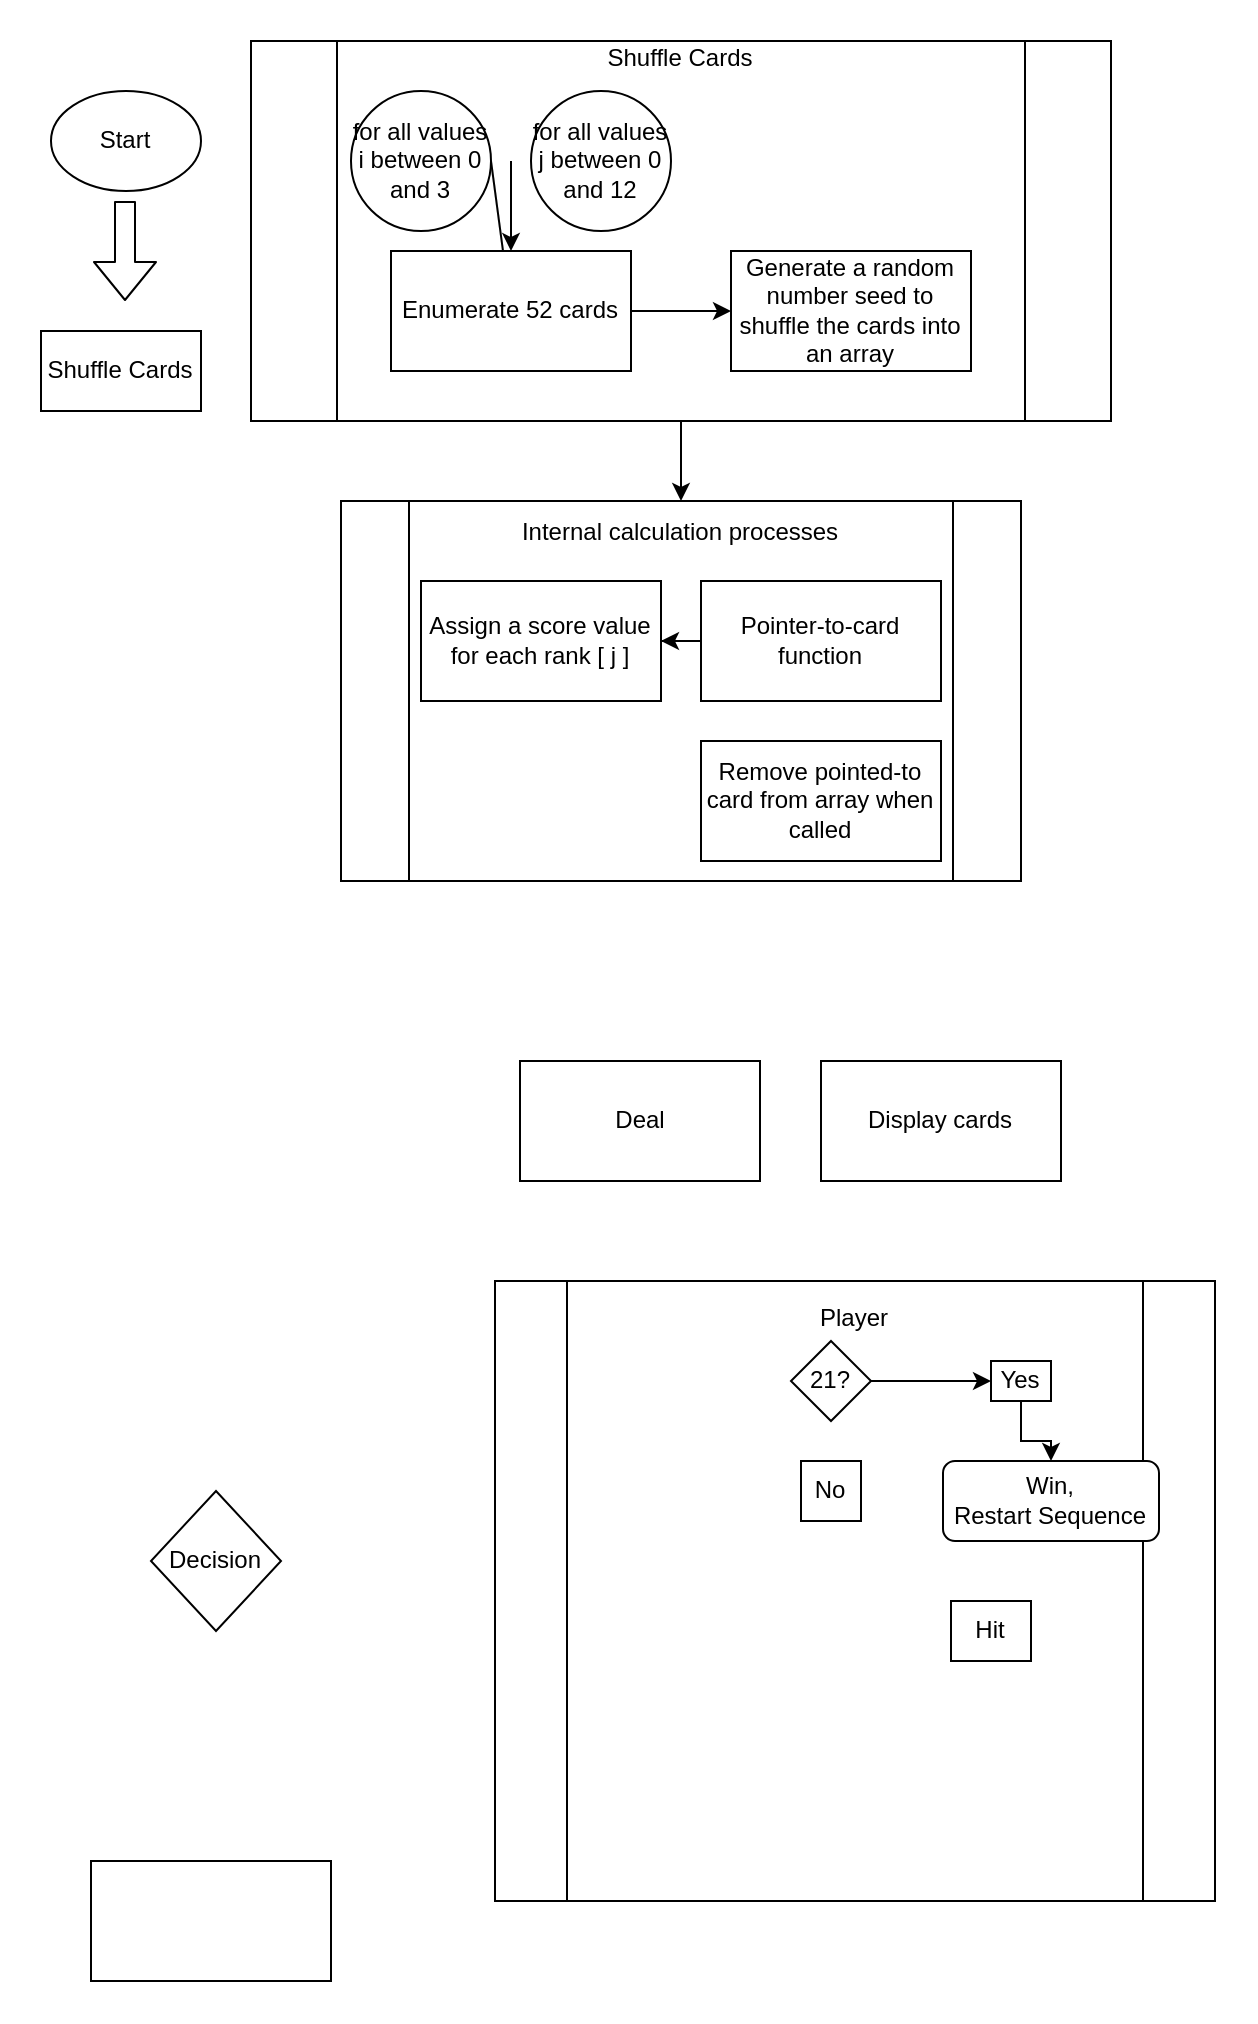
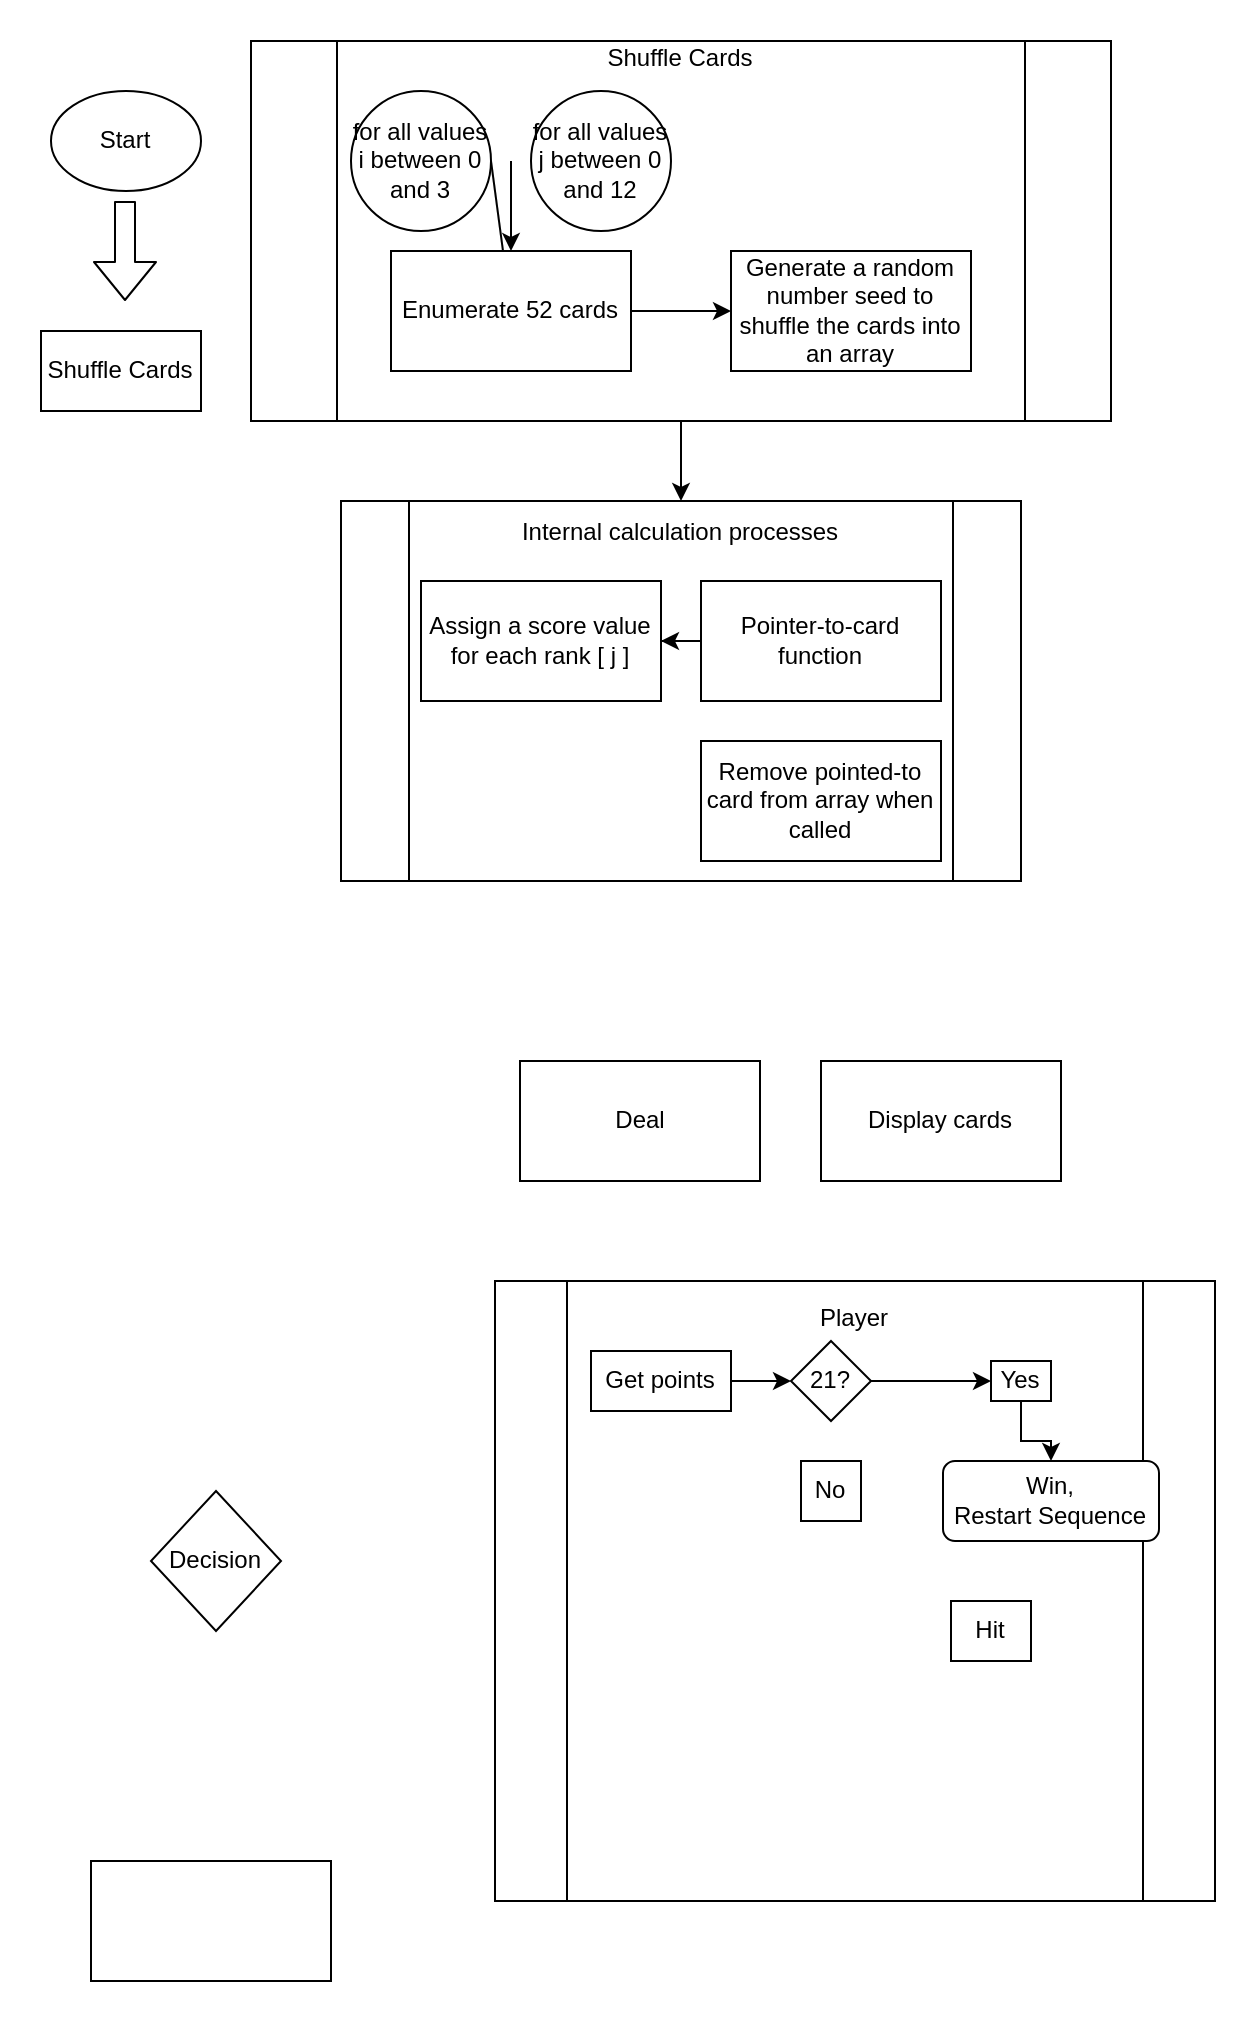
  <mxCell id="0" />
  <mxCell id="1" parent="0" />
  <mxCell id="2" value="Start" style="ellipse;whiteSpace=wrap;html=1;" vertex="1" parent="1"><mxGeometry x="25" y="45" width="75" height="50" as="geometry" /></mxCell>
  <mxCell id="3" value="" style="shape=flexArrow;endArrow=classic;html=1;" edge="1" parent="1"><mxGeometry width="50" height="50" relative="1" as="geometry"><mxPoint x="62" y="100" as="sourcePoint" /><mxPoint x="62" y="150" as="targetPoint" /></mxGeometry></mxCell>
  <mxCell id="4" value="Shuffle Cards" style="rounded=0;whiteSpace=wrap;html=1;" vertex="1" parent="1"><mxGeometry x="20" y="165" width="80" height="40" as="geometry" /></mxCell>
  <mxCell id="5" style="edgeStyle=orthogonalEdgeStyle;rounded=0;orthogonalLoop=1;jettySize=auto;html=1;entryX=0.5;entryY=0;entryDx=0;entryDy=0;" edge="1" parent="1" source="6" target="14"><mxGeometry relative="1" as="geometry" /></mxCell>
  <mxCell id="6" value="&lt;div&gt;Shuffle Cards&lt;/div&gt;&lt;div&gt;&lt;br&gt;&lt;/div&gt;&lt;div&gt;&lt;br&gt;&lt;/div&gt;&lt;div&gt;&lt;br&gt;&lt;/div&gt;&lt;div&gt;&lt;br&gt;&lt;/div&gt;&lt;div&gt;&lt;br&gt;&lt;/div&gt;&lt;div&gt;&lt;br&gt;&lt;/div&gt;&lt;div&gt;&lt;br&gt;&lt;/div&gt;&lt;div&gt;&lt;br&gt;&lt;/div&gt;&lt;div&gt;&lt;br&gt;&lt;/div&gt;&lt;div&gt;&lt;br&gt;&lt;/div&gt;&lt;div&gt;&lt;br&gt;&lt;/div&gt;&lt;div&gt;&lt;br&gt;&lt;/div&gt;" style="shape=process;whiteSpace=wrap;html=1;backgroundOutline=1;" vertex="1" parent="1"><mxGeometry x="125" y="20" width="430" height="190" as="geometry" /></mxCell>
  <mxCell id="7" value="Enumerate 52 cards" style="rounded=0;whiteSpace=wrap;html=1;" vertex="1" parent="1"><mxGeometry x="195" y="125" width="120" height="60" as="geometry" /></mxCell>
  <mxCell id="8" value="for all values i between 0 and 3" style="ellipse;whiteSpace=wrap;html=1;aspect=fixed;" vertex="1" parent="1"><mxGeometry x="175" y="45" width="70" height="70" as="geometry" /></mxCell>
  <mxCell id="9" value="for all values j between 0 and 12" style="ellipse;whiteSpace=wrap;html=1;aspect=fixed;" vertex="1" parent="1"><mxGeometry x="265" y="45" width="70" height="70" as="geometry" /></mxCell>
  <mxCell id="10" value="" style="endArrow=none;html=1;exitX=1;exitY=0.5;exitDx=0;exitDy=0;" edge="1" parent="1" source="8" target="7"><mxGeometry width="50" height="50" relative="1" as="geometry"><mxPoint x="45" y="330" as="sourcePoint" /><mxPoint x="95" y="280" as="targetPoint" /></mxGeometry></mxCell>
  <mxCell id="11" value="Generate a random number seed to shuffle the cards into an array" style="rounded=0;whiteSpace=wrap;html=1;" vertex="1" parent="1"><mxGeometry x="365" y="125" width="120" height="60" as="geometry" /></mxCell>
  <mxCell id="12" value="" style="endArrow=classic;html=1;entryX=0.5;entryY=0;entryDx=0;entryDy=0;" edge="1" parent="1" target="7"><mxGeometry width="50" height="50" relative="1" as="geometry"><mxPoint x="255" y="80" as="sourcePoint" /><mxPoint x="95" y="280" as="targetPoint" /></mxGeometry></mxCell>
  <mxCell id="13" value="" style="endArrow=classic;html=1;entryX=0;entryY=0.5;entryDx=0;entryDy=0;exitX=1;exitY=0.5;exitDx=0;exitDy=0;" edge="1" parent="1" source="7" target="11"><mxGeometry width="50" height="50" relative="1" as="geometry"><mxPoint x="45" y="330" as="sourcePoint" /><mxPoint x="95" y="280" as="targetPoint" /></mxGeometry></mxCell>
  <mxCell id="14" value="&lt;div&gt;Internal calculation processes&lt;/div&gt;&lt;div&gt;&lt;br&gt;&lt;/div&gt;&lt;div&gt;&lt;br&gt;&lt;/div&gt;&lt;div&gt;&lt;br&gt;&lt;/div&gt;&lt;div&gt;&lt;br&gt;&lt;/div&gt;&lt;div&gt;&lt;br&gt;&lt;/div&gt;&lt;div&gt;&lt;br&gt;&lt;/div&gt;&lt;div&gt;&lt;br&gt;&lt;/div&gt;&lt;div&gt;&lt;br&gt;&lt;/div&gt;&lt;div&gt;&lt;br&gt;&lt;/div&gt;&lt;div&gt;&lt;br&gt;&lt;/div&gt;&lt;div&gt;&lt;br&gt;&lt;/div&gt;" style="shape=process;whiteSpace=wrap;html=1;backgroundOutline=1;" vertex="1" parent="1"><mxGeometry x="170" y="250" width="340" height="190" as="geometry" /></mxCell>
  <mxCell id="15" value="Assign a score value for each rank [ j ]" style="rounded=0;whiteSpace=wrap;html=1;" vertex="1" parent="1"><mxGeometry x="210" y="290" width="120" height="60" as="geometry" /></mxCell>
  <mxCell id="16" style="edgeStyle=orthogonalEdgeStyle;rounded=0;orthogonalLoop=1;jettySize=auto;html=1;" edge="1" parent="1" source="17" target="15"><mxGeometry relative="1" as="geometry" /></mxCell>
  <mxCell id="17" value="Pointer-to-card function" style="rounded=0;whiteSpace=wrap;html=1;" vertex="1" parent="1"><mxGeometry x="350" y="290" width="120" height="60" as="geometry" /></mxCell>
  <mxCell id="18" value="Remove pointed-to card from array when called" style="rounded=0;whiteSpace=wrap;html=1;" vertex="1" parent="1"><mxGeometry x="350" y="370" width="120" height="60" as="geometry" /></mxCell>
  <mxCell id="19" value="Deal" style="rounded=0;whiteSpace=wrap;html=1;" vertex="1" parent="1"><mxGeometry x="259.5" y="530" width="120" height="60" as="geometry" /></mxCell>
  <mxCell id="20" value="&lt;div&gt;Player&lt;/div&gt;&lt;div&gt;&lt;br&gt;&lt;/div&gt;&lt;div&gt;&lt;br&gt;&lt;/div&gt;&lt;div&gt;&lt;br&gt;&lt;/div&gt;&lt;div&gt;&lt;br&gt;&lt;/div&gt;&lt;div&gt;&lt;br&gt;&lt;/div&gt;&lt;div&gt;&lt;br&gt;&lt;/div&gt;&lt;div&gt;&lt;br&gt;&lt;/div&gt;&lt;div&gt;&lt;br&gt;&lt;/div&gt;&lt;div&gt;&lt;br&gt;&lt;/div&gt;&lt;div&gt;&lt;br&gt;&lt;/div&gt;&lt;div&gt;&lt;br&gt;&lt;/div&gt;&lt;div&gt;&lt;br&gt;&lt;/div&gt;&lt;div&gt;&lt;br&gt;&lt;/div&gt;&lt;div&gt;&lt;br&gt;&lt;/div&gt;&lt;div&gt;&lt;br&gt;&lt;/div&gt;&lt;div&gt;&lt;br&gt;&lt;/div&gt;&lt;div&gt;&lt;br&gt;&lt;/div&gt;&lt;div&gt;&lt;br&gt;&lt;/div&gt;&lt;div&gt;&lt;br&gt;&lt;/div&gt;" style="shape=process;whiteSpace=wrap;html=1;backgroundOutline=1;" vertex="1" parent="1"><mxGeometry x="247" y="640" width="360" height="310" as="geometry" /></mxCell>
  <mxCell id="21" value="Display cards" style="rounded=0;whiteSpace=wrap;html=1;" vertex="1" parent="1"><mxGeometry x="410" y="530" width="120" height="60" as="geometry" /></mxCell>
+ <mxCell id="22" style="edgeStyle=orthogonalEdgeStyle;rounded=0;orthogonalLoop=1;jettySize=auto;html=1;entryX=0;entryY=0.5;entryDx=0;entryDy=0;" edge="1" parent="1" source="23" target="26"><mxGeometry relative="1" as="geometry" /></mxCell>
+ <mxCell id="23" value="Get points" style="rounded=0;whiteSpace=wrap;html=1;" vertex="1" parent="1"><mxGeometry x="295" y="675" width="70" height="30" as="geometry" /></mxCell>
  <mxCell id="24" value="" style="rounded=0;whiteSpace=wrap;html=1;" vertex="1" parent="1"><mxGeometry x="45" y="930" width="120" height="60" as="geometry" /></mxCell>
  <mxCell id="25" style="edgeStyle=orthogonalEdgeStyle;rounded=0;orthogonalLoop=1;jettySize=auto;html=1;entryX=0;entryY=0.5;entryDx=0;entryDy=0;" edge="1" parent="1" source="26" target="28"><mxGeometry relative="1" as="geometry" /></mxCell>
  <mxCell id="26" value="21?" style="rhombus;whiteSpace=wrap;html=1;" vertex="1" parent="1"><mxGeometry x="395" y="670" width="40" height="40" as="geometry" /></mxCell>
  <mxCell id="27" style="edgeStyle=orthogonalEdgeStyle;rounded=0;orthogonalLoop=1;jettySize=auto;html=1;entryX=0.5;entryY=0;entryDx=0;entryDy=0;" edge="1" parent="1" source="28" target="29"><mxGeometry relative="1" as="geometry" /></mxCell>
  <mxCell id="28" value="Yes" style="rounded=0;whiteSpace=wrap;html=1;" vertex="1" parent="1"><mxGeometry x="495" y="680" width="30" height="20" as="geometry" /></mxCell>
  <mxCell id="29" value="&lt;div&gt;Win,&lt;/div&gt;&lt;div&gt;Restart Sequence&lt;/div&gt;" style="rounded=1;whiteSpace=wrap;html=1;" vertex="1" parent="1"><mxGeometry x="471" y="730" width="108" height="40" as="geometry" /></mxCell>
  <mxCell id="30" value="No" style="rounded=0;whiteSpace=wrap;html=1;" vertex="1" parent="1"><mxGeometry x="400" y="730" width="30" height="30" as="geometry" /></mxCell>
  <mxCell id="31" value="Decision" style="rhombus;whiteSpace=wrap;html=1;" vertex="1" parent="1"><mxGeometry x="75" y="745" width="65" height="70" as="geometry" /></mxCell>
  <mxCell id="32" value="Hit" style="rounded=0;whiteSpace=wrap;html=1;" vertex="1" parent="1"><mxGeometry x="475" y="800" width="40" height="30" as="geometry" /></mxCell>
